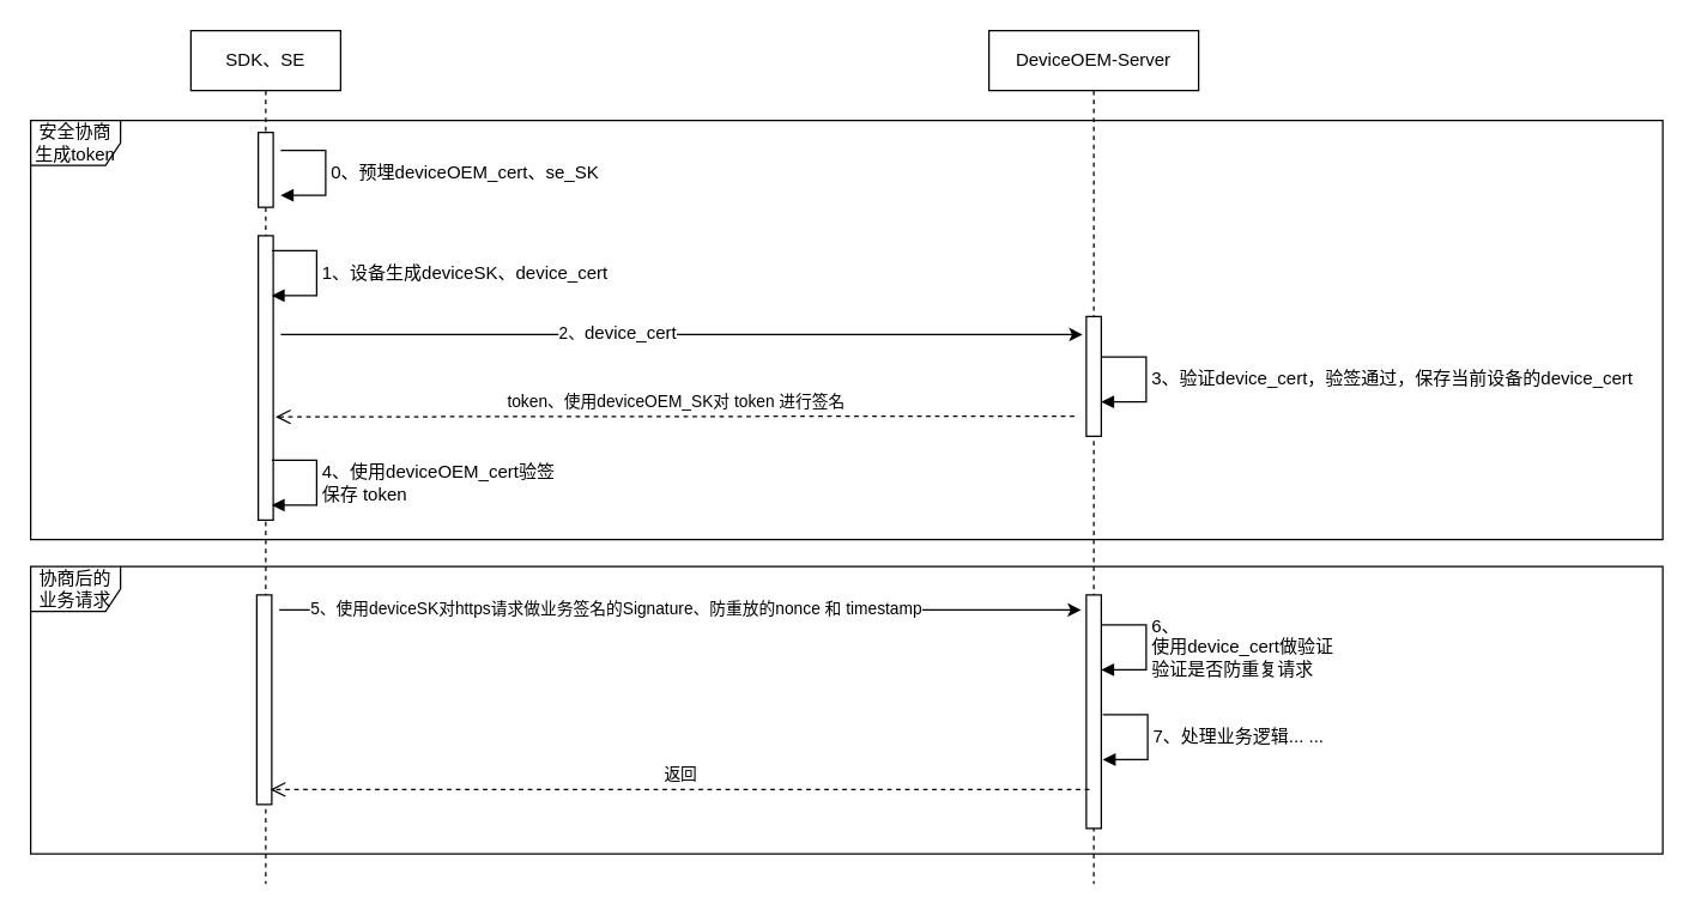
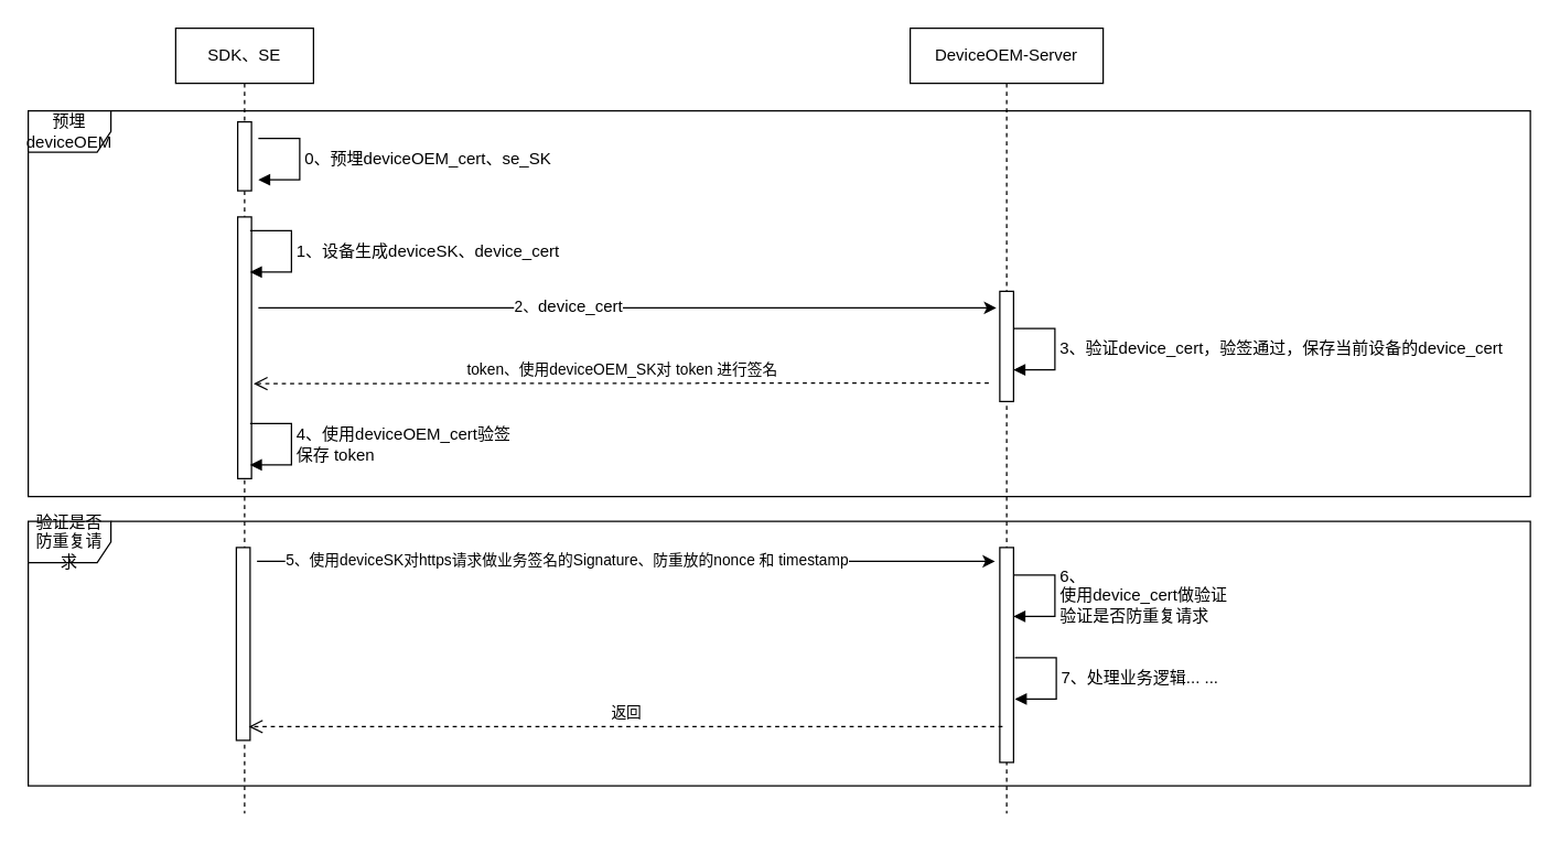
  <mxCell id="0" />
  <mxCell id="1" parent="0" />
  <mxCell id="2" value="SDK、SE" style="shape=umlLifeline;perimeter=lifelinePerimeter;whiteSpace=wrap;html=1;container=0;dropTarget=0;collapsible=0;recursiveResize=0;outlineConnect=0;portConstraint=eastwest;newEdgeStyle={&quot;edgeStyle&quot;:&quot;elbowEdgeStyle&quot;,&quot;elbow&quot;:&quot;vertical&quot;,&quot;curved&quot;:0,&quot;rounded&quot;:0};" parent="1" vertex="1"><mxGeometry x="127" y="20" width="100" height="570" as="geometry" /></mxCell>
  <mxCell id="3" value="" style="html=1;points=[];perimeter=orthogonalPerimeter;outlineConnect=0;targetShapes=umlLifeline;portConstraint=eastwest;newEdgeStyle={&quot;edgeStyle&quot;:&quot;elbowEdgeStyle&quot;,&quot;elbow&quot;:&quot;vertical&quot;,&quot;curved&quot;:0,&quot;rounded&quot;:0};" parent="2" vertex="1"><mxGeometry x="45" y="68" width="10" height="50" as="geometry" /></mxCell>
  <mxCell id="4" value="" style="html=1;points=[];perimeter=orthogonalPerimeter;outlineConnect=0;targetShapes=umlLifeline;portConstraint=eastwest;newEdgeStyle={&quot;edgeStyle&quot;:&quot;elbowEdgeStyle&quot;,&quot;elbow&quot;:&quot;vertical&quot;,&quot;curved&quot;:0,&quot;rounded&quot;:0};" vertex="1" parent="2"><mxGeometry x="45" y="137" width="10" height="190" as="geometry" /></mxCell>
  <mxCell id="5" value="DeviceOEM-Server" style="shape=umlLifeline;perimeter=lifelinePerimeter;whiteSpace=wrap;html=1;container=0;dropTarget=0;collapsible=0;recursiveResize=0;outlineConnect=0;portConstraint=eastwest;newEdgeStyle={&quot;edgeStyle&quot;:&quot;elbowEdgeStyle&quot;,&quot;elbow&quot;:&quot;vertical&quot;,&quot;curved&quot;:0,&quot;rounded&quot;:0};" parent="1" vertex="1"><mxGeometry x="660" y="20" width="140" height="570" as="geometry" /></mxCell>
  <mxCell id="6" value="" style="html=1;points=[];perimeter=orthogonalPerimeter;outlineConnect=0;targetShapes=umlLifeline;portConstraint=eastwest;newEdgeStyle={&quot;edgeStyle&quot;:&quot;elbowEdgeStyle&quot;,&quot;elbow&quot;:&quot;vertical&quot;,&quot;curved&quot;:0,&quot;rounded&quot;:0};" parent="5" vertex="1"><mxGeometry x="65" y="191" width="10" height="80" as="geometry" /></mxCell>
  <mxCell id="7" value="" style="html=1;points=[];perimeter=orthogonalPerimeter;outlineConnect=0;targetShapes=umlLifeline;portConstraint=eastwest;newEdgeStyle={&quot;edgeStyle&quot;:&quot;elbowEdgeStyle&quot;,&quot;elbow&quot;:&quot;vertical&quot;,&quot;curved&quot;:0,&quot;rounded&quot;:0};" parent="5" vertex="1"><mxGeometry x="65" y="377" width="10" height="156" as="geometry" /></mxCell>
  <mxCell id="8" value="6、&lt;div&gt;使用device_cert做验证&lt;div&gt;验证是否防重复请求&lt;/div&gt;&lt;/div&gt;" style="html=1;align=left;spacingLeft=2;endArrow=block;rounded=0;edgeStyle=orthogonalEdgeStyle;curved=0;rounded=0;fontFamily=Helvetica;fontSize=12;fontColor=default;" parent="5" edge="1"><mxGeometry relative="1" as="geometry"><mxPoint x="75" y="397" as="sourcePoint" /><Array as="points"><mxPoint x="105" y="397" /><mxPoint x="105" y="427" /></Array><mxPoint x="75" y="427" as="targetPoint" /></mxGeometry></mxCell>
  <mxCell id="9" value="" style="endArrow=classic;html=1;rounded=0;" parent="1" edge="1"><mxGeometry width="50" height="50" relative="1" as="geometry"><mxPoint x="187" y="223" as="sourcePoint" /><mxPoint x="722.5" y="223" as="targetPoint" /></mxGeometry></mxCell>
  <mxCell id="10" value="2、&lt;span style=&quot;font-size: 12px; text-align: left;&quot;&gt;device_cert&lt;/span&gt;" style="edgeLabel;html=1;align=center;verticalAlign=middle;resizable=0;points=[];" parent="9" vertex="1" connectable="0"><mxGeometry x="-0.17" y="2" relative="1" as="geometry"><mxPoint x="2" as="offset" /></mxGeometry></mxCell>
  <mxCell id="11" value="&lt;div&gt;3、验证device_cert，验签通过，保存当前设备的device_cert&lt;/div&gt;" style="html=1;align=left;spacingLeft=2;endArrow=block;rounded=0;edgeStyle=orthogonalEdgeStyle;curved=0;rounded=0;fontFamily=Helvetica;fontSize=12;fontColor=default;" parent="1" edge="1"><mxGeometry relative="1" as="geometry"><mxPoint x="735" y="238" as="sourcePoint" /><Array as="points"><mxPoint x="765" y="238" /><mxPoint x="765" y="268" /></Array><mxPoint x="735" y="268" as="targetPoint" /></mxGeometry></mxCell>
  <mxCell id="12" value="0、预埋deviceOEM_cert、se_SK" style="html=1;align=left;spacingLeft=2;endArrow=block;rounded=0;edgeStyle=orthogonalEdgeStyle;curved=0;rounded=0;fontFamily=Helvetica;fontSize=12;fontColor=default;" parent="1" edge="1"><mxGeometry relative="1" as="geometry"><mxPoint x="187" y="100" as="sourcePoint" /><Array as="points"><mxPoint x="217" y="100" /><mxPoint x="217" y="130" /></Array><mxPoint x="187" y="130" as="targetPoint" /><mxPoint as="offset" /></mxGeometry></mxCell>
- <mxCell id="13" value="安全协商生成token" style="shape=umlFrame;whiteSpace=wrap;html=1;pointerEvents=0;sketch=0;strokeColor=default;align=center;verticalAlign=middle;fontFamily=Helvetica;fontSize=12;fontColor=default;fillColor=default;" parent="1" vertex="1"><mxGeometry x="20" y="80" width="1090" height="280" as="geometry" /></mxCell>
+ <mxCell id="13" value="预埋deviceOEM" style="shape=umlFrame;whiteSpace=wrap;html=1;pointerEvents=0;sketch=0;strokeColor=default;align=center;verticalAlign=middle;fontFamily=Helvetica;fontSize=12;fontColor=default;fillColor=default;" parent="1" vertex="1"><mxGeometry x="20" y="80" width="1090" height="280" as="geometry" /></mxCell>
  <mxCell id="14" value="token、使用deviceOEM_SK对 token 进行签名" style="html=1;verticalAlign=bottom;endArrow=open;dashed=1;endSize=8;edgeStyle=elbowEdgeStyle;elbow=vertical;curved=0;rounded=0;" parent="1" edge="1"><mxGeometry x="0.002" y="-1" relative="1" as="geometry"><mxPoint x="183.5" y="278" as="targetPoint" /><Array as="points" /><mxPoint x="717" y="277.5" as="sourcePoint" /><mxPoint x="1" as="offset" /></mxGeometry></mxCell>
  <mxCell id="15" value="" style="html=1;points=[];perimeter=orthogonalPerimeter;outlineConnect=0;targetShapes=umlLifeline;portConstraint=eastwest;newEdgeStyle={&quot;edgeStyle&quot;:&quot;elbowEdgeStyle&quot;,&quot;elbow&quot;:&quot;vertical&quot;,&quot;curved&quot;:0,&quot;rounded&quot;:0};" parent="1" vertex="1"><mxGeometry x="171" y="397" width="10" height="140" as="geometry" /></mxCell>
  <mxCell id="16" value="1、设备生成deviceSK、device_cert" style="html=1;align=left;spacingLeft=2;endArrow=block;rounded=0;edgeStyle=orthogonalEdgeStyle;curved=0;rounded=0;fontFamily=Helvetica;fontSize=12;fontColor=default;" edge="1" parent="1"><mxGeometry relative="1" as="geometry"><mxPoint x="181" y="167" as="sourcePoint" /><Array as="points"><mxPoint x="211" y="167" /><mxPoint x="211" y="197" /></Array><mxPoint x="181" y="197" as="targetPoint" /><mxPoint as="offset" /></mxGeometry></mxCell>
  <mxCell id="17" value="4、使用deviceOEM_cert验签&lt;div&gt;保存 token&lt;/div&gt;" style="html=1;align=left;spacingLeft=2;endArrow=block;rounded=0;edgeStyle=orthogonalEdgeStyle;curved=0;rounded=0;fontFamily=Helvetica;fontSize=12;fontColor=default;" edge="1" parent="1"><mxGeometry relative="1" as="geometry"><mxPoint x="181" y="307" as="sourcePoint" /><Array as="points"><mxPoint x="211" y="307" /><mxPoint x="211" y="337" /></Array><mxPoint x="181" y="337" as="targetPoint" /><mxPoint as="offset" /></mxGeometry></mxCell>
  <mxCell id="18" value="" style="endArrow=classic;html=1;rounded=0;" edge="1" parent="1"><mxGeometry width="50" height="50" relative="1" as="geometry"><mxPoint x="186" y="407" as="sourcePoint" /><mxPoint x="721.5" y="407" as="targetPoint" /></mxGeometry></mxCell>
  <mxCell id="19" value="5、使用deviceSK对https请求做业务签名的Signature、防重放的nonce 和 timestamp" style="edgeLabel;html=1;align=center;verticalAlign=middle;resizable=0;points=[];" vertex="1" connectable="0" parent="18"><mxGeometry x="-0.17" y="2" relative="1" as="geometry"><mxPoint x="2" as="offset" /></mxGeometry></mxCell>
  <mxCell id="20" value="7、处理业务逻辑... ..." style="html=1;align=left;spacingLeft=2;endArrow=block;rounded=0;edgeStyle=orthogonalEdgeStyle;curved=0;rounded=0;fontFamily=Helvetica;fontSize=12;fontColor=default;" edge="1" parent="1"><mxGeometry relative="1" as="geometry"><mxPoint x="736" y="477" as="sourcePoint" /><Array as="points"><mxPoint x="766" y="477" /><mxPoint x="766" y="507" /></Array><mxPoint x="736" y="507" as="targetPoint" /></mxGeometry></mxCell>
  <mxCell id="21" value="返回" style="html=1;verticalAlign=bottom;endArrow=open;dashed=1;endSize=8;edgeStyle=elbowEdgeStyle;elbow=vertical;curved=0;rounded=0;entryX=0.9;entryY=0.932;entryDx=0;entryDy=0;entryPerimeter=0;" edge="1" parent="1" target="15"><mxGeometry x="0.002" y="-1" relative="1" as="geometry"><mxPoint x="193.5" y="527.5" as="targetPoint" /><Array as="points" /><mxPoint x="727" y="527" as="sourcePoint" /><mxPoint x="1" as="offset" /></mxGeometry></mxCell>
- <mxCell id="22" value="协商后的业务请求" style="shape=umlFrame;whiteSpace=wrap;html=1;pointerEvents=0;sketch=0;strokeColor=default;align=center;verticalAlign=middle;fontFamily=Helvetica;fontSize=12;fontColor=default;fillColor=default;" vertex="1" parent="1"><mxGeometry x="20" y="378" width="1090" height="192" as="geometry" /></mxCell>
+ <mxCell id="22" value="验证是否防重复请求" style="shape=umlFrame;whiteSpace=wrap;html=1;pointerEvents=0;sketch=0;strokeColor=default;align=center;verticalAlign=middle;fontFamily=Helvetica;fontSize=12;fontColor=default;fillColor=default;" vertex="1" parent="1"><mxGeometry x="20" y="378" width="1090" height="192" as="geometry" /></mxCell>
